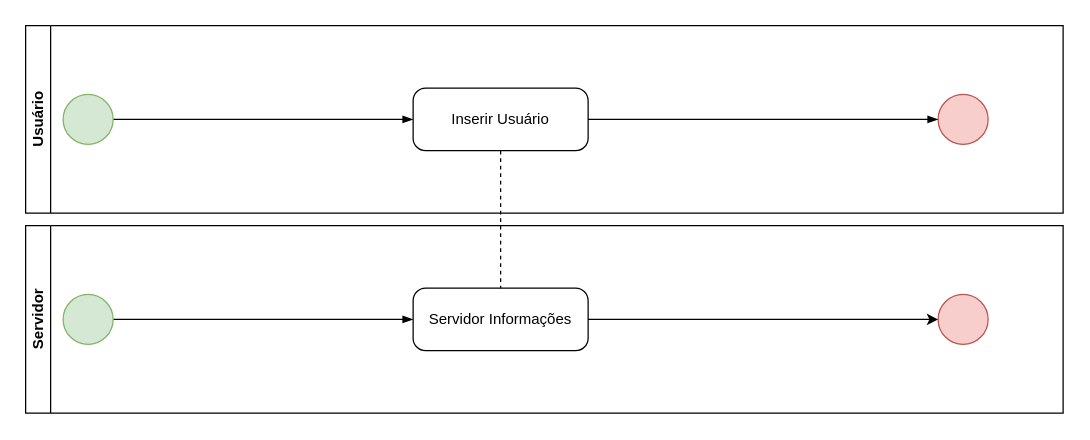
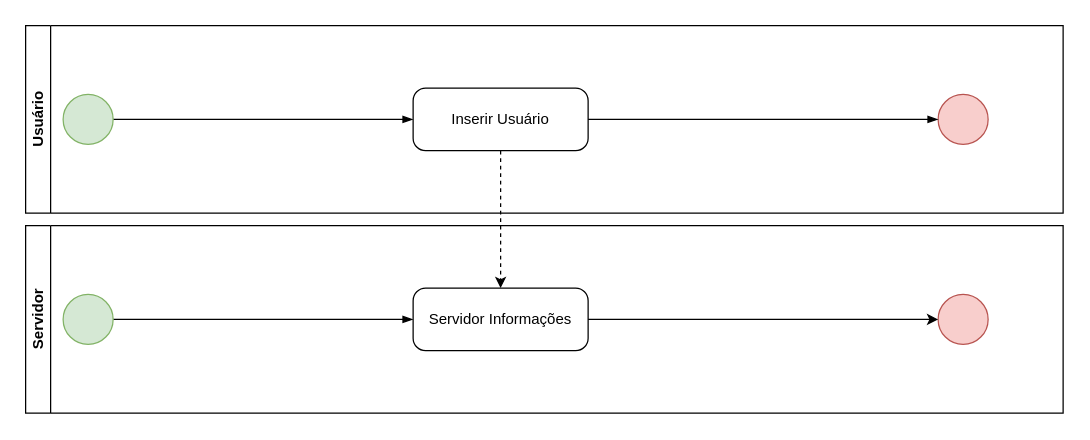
  <mxCell id="0" />
  <mxCell id="1" parent="0" />
  <mxCell id="2" value="Usuário" style="swimlane;startSize=20;horizontal=0;html=1;whiteSpace=wrap;" parent="1" vertex="1"><mxGeometry x="20" y="20" width="830" height="150" as="geometry"><mxRectangle x="10" y="10" width="40" height="80" as="alternateBounds" /></mxGeometry></mxCell>
  <mxCell id="3" value="" style="edgeStyle=elbowEdgeStyle;fontSize=12;html=1;endArrow=blockThin;endFill=1;rounded=0;entryX=0;entryY=0.5;entryDx=0;entryDy=0;entryPerimeter=0;" parent="2" target="5" edge="1"><mxGeometry width="160" relative="1" as="geometry"><mxPoint x="70" y="75" as="sourcePoint" /><mxPoint x="140" y="75" as="targetPoint" /></mxGeometry></mxCell>
  <mxCell id="4" value="" style="points=[[0.145,0.145,0],[0.5,0,0],[0.855,0.145,0],[1,0.5,0],[0.855,0.855,0],[0.5,1,0],[0.145,0.855,0],[0,0.5,0]];shape=mxgraph.bpmn.event;html=1;verticalLabelPosition=bottom;labelBackgroundColor=#ffffff;verticalAlign=top;align=center;perimeter=ellipsePerimeter;outlineConnect=0;aspect=fixed;outline=standard;symbol=general;fillColor=#d5e8d4;strokeColor=#82b366;" parent="2" vertex="1"><mxGeometry x="30" y="55" width="40" height="40" as="geometry" /></mxCell>
  <mxCell id="5" value="Inserir Usuário" style="points=[[0.25,0,0],[0.5,0,0],[0.75,0,0],[1,0.25,0],[1,0.5,0],[1,0.75,0],[0.75,1,0],[0.5,1,0],[0.25,1,0],[0,0.75,0],[0,0.5,0],[0,0.25,0]];shape=mxgraph.bpmn.task;whiteSpace=wrap;rectStyle=rounded;size=10;html=1;container=1;expand=0;collapsible=0;taskMarker=abstract;" parent="2" vertex="1"><mxGeometry x="310" y="50" width="140" height="50" as="geometry" /></mxCell>
  <mxCell id="6" value="" style="points=[[0.145,0.145,0],[0.5,0,0],[0.855,0.145,0],[1,0.5,0],[0.855,0.855,0],[0.5,1,0],[0.145,0.855,0],[0,0.5,0]];shape=mxgraph.bpmn.event;html=1;verticalLabelPosition=bottom;labelBackgroundColor=#ffffff;verticalAlign=top;align=center;perimeter=ellipsePerimeter;outlineConnect=0;aspect=fixed;outline=standard;symbol=general;fillColor=#f8cecc;strokeColor=#b85450;" parent="2" vertex="1"><mxGeometry x="730" y="55" width="40" height="40" as="geometry" /></mxCell>
  <mxCell id="7" value="" style="edgeStyle=elbowEdgeStyle;fontSize=12;html=1;endArrow=blockThin;endFill=1;rounded=0;entryX=0;entryY=0.5;entryDx=0;entryDy=0;entryPerimeter=0;exitX=1;exitY=0.5;exitDx=0;exitDy=0;exitPerimeter=0;" parent="2" source="5" target="6" edge="1"><mxGeometry width="160" relative="1" as="geometry"><mxPoint x="490" y="80" as="sourcePoint" /><mxPoint x="390" y="74.5" as="targetPoint" /></mxGeometry></mxCell>
  <mxCell id="8" value="Servidor" style="swimlane;startSize=20;horizontal=0;html=1;whiteSpace=wrap;" parent="1" vertex="1"><mxGeometry x="20" y="180" width="830" height="150" as="geometry"><mxRectangle x="10" y="10" width="40" height="80" as="alternateBounds" /></mxGeometry></mxCell>
  <mxCell id="9" value="" style="edgeStyle=elbowEdgeStyle;fontSize=12;html=1;endArrow=blockThin;endFill=1;rounded=0;entryX=0;entryY=0.5;entryDx=0;entryDy=0;entryPerimeter=0;" parent="8" target="11" edge="1"><mxGeometry width="160" relative="1" as="geometry"><mxPoint x="70" y="75" as="sourcePoint" /><mxPoint x="140" y="75" as="targetPoint" /></mxGeometry></mxCell>
  <mxCell id="10" value="" style="points=[[0.145,0.145,0],[0.5,0,0],[0.855,0.145,0],[1,0.5,0],[0.855,0.855,0],[0.5,1,0],[0.145,0.855,0],[0,0.5,0]];shape=mxgraph.bpmn.event;html=1;verticalLabelPosition=bottom;labelBackgroundColor=#ffffff;verticalAlign=top;align=center;perimeter=ellipsePerimeter;outlineConnect=0;aspect=fixed;outline=standard;symbol=general;fillColor=#d5e8d4;strokeColor=#82b366;" parent="8" vertex="1"><mxGeometry x="30" y="55" width="40" height="40" as="geometry" /></mxCell>
  <mxCell id="11" value="Servidor Informações" style="points=[[0.25,0,0],[0.5,0,0],[0.75,0,0],[1,0.25,0],[1,0.5,0],[1,0.75,0],[0.75,1,0],[0.5,1,0],[0.25,1,0],[0,0.75,0],[0,0.5,0],[0,0.25,0]];shape=mxgraph.bpmn.task;whiteSpace=wrap;rectStyle=rounded;size=10;html=1;container=1;expand=0;collapsible=0;taskMarker=abstract;" parent="8" vertex="1"><mxGeometry x="310" y="50" width="140" height="50" as="geometry" /></mxCell>
  <mxCell id="12" value="" style="points=[[0.145,0.145,0],[0.5,0,0],[0.855,0.145,0],[1,0.5,0],[0.855,0.855,0],[0.5,1,0],[0.145,0.855,0],[0,0.5,0]];shape=mxgraph.bpmn.event;html=1;verticalLabelPosition=bottom;labelBackgroundColor=#ffffff;verticalAlign=top;align=center;perimeter=ellipsePerimeter;outlineConnect=0;aspect=fixed;outline=standard;symbol=general;fillColor=#f8cecc;strokeColor=#b85450;" parent="8" vertex="1"><mxGeometry x="730" y="55" width="40" height="40" as="geometry" /></mxCell>
  <mxCell id="13" style="edgeStyle=orthogonalEdgeStyle;rounded=0;orthogonalLoop=1;jettySize=auto;html=1;entryX=0;entryY=0.5;entryDx=0;entryDy=0;entryPerimeter=0;" parent="8" source="11" target="12" edge="1"><mxGeometry relative="1" as="geometry" /></mxCell>
- <mxCell id="14" style="edgeStyle=orthogonalEdgeStyle;rounded=0;orthogonalLoop=1;jettySize=auto;html=1;entryX=0.5;entryY=0;entryDx=0;entryDy=0;entryPerimeter=0;dashed=1;endArrow=none;" parent="1" source="5" target="11" edge="1"><mxGeometry relative="1" as="geometry" /></mxCell>
+ <mxCell id="14" style="edgeStyle=orthogonalEdgeStyle;rounded=0;orthogonalLoop=1;jettySize=auto;html=1;entryX=0.5;entryY=0;entryDx=0;entryDy=0;entryPerimeter=0;dashed=1;" parent="1" source="5" target="11" edge="1"><mxGeometry relative="1" as="geometry" /></mxCell>
